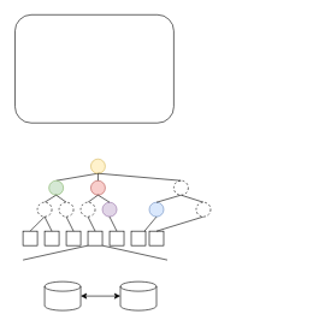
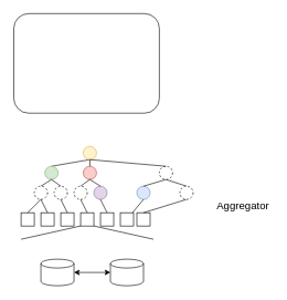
  <mxCell id="0" />
  <mxCell id="1" parent="0" />
  <mxCell id="2" style="rounded=0;orthogonalLoop=1;jettySize=auto;html=1;entryX=0.5;entryY=0;entryDx=0;entryDy=0;exitX=0.5;exitY=1;exitDx=0;exitDy=0;endArrow=none;endFill=0;" edge="1" parent="1" source="3" target="4"><mxGeometry relative="1" as="geometry" /></mxCell>
  <mxCell id="3" value="" style="ellipse;whiteSpace=wrap;html=1;aspect=fixed;fillColor=#fff2cc;strokeColor=#d6b656;" vertex="1" parent="1"><mxGeometry x="125" y="220" width="20" height="20" as="geometry" /></mxCell>
  <mxCell id="4" value="" style="ellipse;whiteSpace=wrap;html=1;aspect=fixed;fillColor=#d5e8d4;strokeColor=#82b366;" vertex="1" parent="1"><mxGeometry x="67" y="250" width="20" height="20" as="geometry" /></mxCell>
  <mxCell id="5" style="edgeStyle=none;rounded=0;orthogonalLoop=1;jettySize=auto;html=1;exitX=0.5;exitY=1;exitDx=0;exitDy=0;entryX=0.5;entryY=0;entryDx=0;entryDy=0;startArrow=none;startFill=0;endArrow=none;endFill=0;" edge="1" parent="1" source="6" target="40"><mxGeometry relative="1" as="geometry" /></mxCell>
  <mxCell id="6" value="" style="ellipse;whiteSpace=wrap;html=1;aspect=fixed;dashed=1;" vertex="1" parent="1"><mxGeometry x="240" y="250" width="20" height="20" as="geometry" /></mxCell>
+ <mxCell id="7" value="&lt;font style=&quot;font-size: 16px&quot;&gt;Aggregator&lt;/font&gt;" style="text;html=1;resizable=0;autosize=1;align=center;verticalAlign=middle;points=[];fillColor=none;strokeColor=none;rounded=0;" vertex="1" parent="1"><mxGeometry x="321" y="300" width="90" height="20" as="geometry" /></mxCell>
  <mxCell id="8" value="" style="ellipse;whiteSpace=wrap;html=1;aspect=fixed;fillColor=#f8cecc;strokeColor=#b85450;" vertex="1" parent="1"><mxGeometry x="125" y="250" width="20" height="20" as="geometry" /></mxCell>
  <mxCell id="9" value="" style="ellipse;whiteSpace=wrap;html=1;aspect=fixed;fillColor=#dae8fc;strokeColor=#6c8ebf;" vertex="1" parent="1"><mxGeometry x="206" y="280" width="20" height="20" as="geometry" /></mxCell>
  <mxCell id="10" style="edgeStyle=none;rounded=0;orthogonalLoop=1;jettySize=auto;html=1;entryX=0.5;entryY=1;entryDx=0;entryDy=0;endArrow=none;endFill=0;exitX=0.5;exitY=0;exitDx=0;exitDy=0;" edge="1" parent="1" source="22" target="4"><mxGeometry relative="1" as="geometry"><mxPoint x="36" y="300" as="sourcePoint" /></mxGeometry></mxCell>
  <mxCell id="11" value="" style="rounded=1;whiteSpace=wrap;html=1;fillColor=none;" vertex="1" parent="1"><mxGeometry x="20" y="20" width="220" height="150" as="geometry" /></mxCell>
  <mxCell id="12" style="rounded=0;orthogonalLoop=1;jettySize=auto;html=1;entryX=0.5;entryY=0;entryDx=0;entryDy=0;exitX=0.5;exitY=1;exitDx=0;exitDy=0;endArrow=none;endFill=0;" edge="1" parent="1" source="3" target="8"><mxGeometry relative="1" as="geometry"><mxPoint x="161" y="215" as="sourcePoint" /><mxPoint x="96" y="240" as="targetPoint" /></mxGeometry></mxCell>
  <mxCell id="13" style="rounded=0;orthogonalLoop=1;jettySize=auto;html=1;entryX=0.5;entryY=0;entryDx=0;entryDy=0;endArrow=none;endFill=0;exitX=0.5;exitY=1;exitDx=0;exitDy=0;" edge="1" parent="1" source="3" target="6"><mxGeometry relative="1" as="geometry"><mxPoint x="151" y="210" as="sourcePoint" /><mxPoint x="150.76" y="230" as="targetPoint" /></mxGeometry></mxCell>
  <mxCell id="14" value="" style="ellipse;whiteSpace=wrap;html=1;aspect=fixed;fillColor=#e1d5e7;strokeColor=#9673a6;" vertex="1" parent="1"><mxGeometry x="141" y="280" width="20" height="20" as="geometry" /></mxCell>
  <mxCell id="15" style="rounded=0;orthogonalLoop=1;jettySize=auto;html=1;entryX=0.5;entryY=1;entryDx=0;entryDy=0;exitX=0.5;exitY=0;exitDx=0;exitDy=0;endArrow=none;endFill=0;" edge="1" parent="1" source="14" target="8"><mxGeometry relative="1" as="geometry"><mxPoint x="161" y="219" as="sourcePoint" /><mxPoint x="161" y="240" as="targetPoint" /></mxGeometry></mxCell>
  <mxCell id="16" style="rounded=0;orthogonalLoop=1;jettySize=auto;html=1;entryX=0.5;entryY=1;entryDx=0;entryDy=0;exitX=0.5;exitY=0;exitDx=0;exitDy=0;endArrow=none;endFill=0;" edge="1" parent="1" source="9" target="6"><mxGeometry relative="1" as="geometry"><mxPoint x="216" y="310" as="sourcePoint" /><mxPoint x="226" y="290" as="targetPoint" /></mxGeometry></mxCell>
  <mxCell id="17" style="edgeStyle=none;rounded=0;orthogonalLoop=1;jettySize=auto;html=1;entryX=0.5;entryY=1;entryDx=0;entryDy=0;endArrow=none;endFill=0;exitX=0.5;exitY=0;exitDx=0;exitDy=0;" edge="1" parent="1" source="18" target="24"><mxGeometry relative="1" as="geometry" /></mxCell>
  <mxCell id="18" value="" style="whiteSpace=wrap;html=1;aspect=fixed;fillColor=none;" vertex="1" parent="1"><mxGeometry x="31" y="320" width="20" height="20" as="geometry" /></mxCell>
  <mxCell id="19" style="edgeStyle=none;rounded=0;orthogonalLoop=1;jettySize=auto;html=1;exitX=1;exitY=1;exitDx=0;exitDy=0;endArrow=none;endFill=0;" edge="1" parent="1" source="18" target="18"><mxGeometry relative="1" as="geometry" /></mxCell>
  <mxCell id="20" style="edgeStyle=none;rounded=0;orthogonalLoop=1;jettySize=auto;html=1;entryX=0.5;entryY=1;entryDx=0;entryDy=0;endArrow=none;endFill=0;exitX=0.5;exitY=0;exitDx=0;exitDy=0;" edge="1" parent="1" source="21" target="8"><mxGeometry relative="1" as="geometry" /></mxCell>
  <mxCell id="21" value="" style="ellipse;whiteSpace=wrap;html=1;aspect=fixed;dashed=1;" vertex="1" parent="1"><mxGeometry x="111" y="280" width="20" height="20" as="geometry" /></mxCell>
  <mxCell id="22" value="" style="ellipse;whiteSpace=wrap;html=1;aspect=fixed;dashed=1;" vertex="1" parent="1"><mxGeometry x="81" y="280" width="20" height="20" as="geometry" /></mxCell>
  <mxCell id="23" style="edgeStyle=none;rounded=0;orthogonalLoop=1;jettySize=auto;html=1;entryX=0.5;entryY=1;entryDx=0;entryDy=0;endArrow=none;endFill=0;exitX=0.5;exitY=0;exitDx=0;exitDy=0;" edge="1" parent="1" source="24" target="4"><mxGeometry relative="1" as="geometry" /></mxCell>
  <mxCell id="24" value="" style="ellipse;whiteSpace=wrap;html=1;aspect=fixed;dashed=1;" vertex="1" parent="1"><mxGeometry x="51" y="280" width="20" height="20" as="geometry" /></mxCell>
  <mxCell id="25" style="edgeStyle=none;rounded=0;orthogonalLoop=1;jettySize=auto;html=1;entryX=0.5;entryY=1;entryDx=0;entryDy=0;endArrow=none;endFill=0;exitX=0.5;exitY=0;exitDx=0;exitDy=0;" edge="1" parent="1" source="26" target="24"><mxGeometry relative="1" as="geometry" /></mxCell>
  <mxCell id="26" value="" style="whiteSpace=wrap;html=1;aspect=fixed;fillColor=none;" vertex="1" parent="1"><mxGeometry x="61" y="320" width="20" height="20" as="geometry" /></mxCell>
  <mxCell id="27" style="edgeStyle=none;rounded=0;orthogonalLoop=1;jettySize=auto;html=1;entryX=0.5;entryY=1;entryDx=0;entryDy=0;endArrow=none;endFill=0;exitX=0.5;exitY=0;exitDx=0;exitDy=0;" edge="1" parent="1" source="28" target="22"><mxGeometry relative="1" as="geometry" /></mxCell>
  <mxCell id="28" value="" style="whiteSpace=wrap;html=1;aspect=fixed;fillColor=none;" vertex="1" parent="1"><mxGeometry x="91" y="320" width="20" height="20" as="geometry" /></mxCell>
  <mxCell id="29" style="edgeStyle=none;rounded=0;orthogonalLoop=1;jettySize=auto;html=1;exitX=0.5;exitY=0;exitDx=0;exitDy=0;entryX=0.5;entryY=1;entryDx=0;entryDy=0;endArrow=none;endFill=0;" edge="1" parent="1" source="30" target="21"><mxGeometry relative="1" as="geometry" /></mxCell>
  <mxCell id="30" value="" style="whiteSpace=wrap;html=1;aspect=fixed;fillColor=none;" vertex="1" parent="1"><mxGeometry x="121" y="320" width="20" height="20" as="geometry" /></mxCell>
  <mxCell id="31" style="edgeStyle=none;rounded=0;orthogonalLoop=1;jettySize=auto;html=1;entryX=0.5;entryY=1;entryDx=0;entryDy=0;endArrow=none;endFill=0;exitX=0.5;exitY=0;exitDx=0;exitDy=0;" edge="1" parent="1" source="32" target="40"><mxGeometry relative="1" as="geometry" /></mxCell>
  <mxCell id="32" value="" style="whiteSpace=wrap;html=1;aspect=fixed;fillColor=none;" vertex="1" parent="1"><mxGeometry x="206" y="320" width="20" height="20" as="geometry" /></mxCell>
  <mxCell id="33" style="edgeStyle=none;rounded=0;orthogonalLoop=1;jettySize=auto;html=1;entryX=0.5;entryY=1;entryDx=0;entryDy=0;endArrow=none;endFill=0;exitX=0.5;exitY=0;exitDx=0;exitDy=0;" edge="1" parent="1" source="34" target="14"><mxGeometry relative="1" as="geometry" /></mxCell>
  <mxCell id="34" value="" style="whiteSpace=wrap;html=1;aspect=fixed;fillColor=none;" vertex="1" parent="1"><mxGeometry x="151" y="320" width="20" height="20" as="geometry" /></mxCell>
  <mxCell id="35" value="" style="endArrow=none;html=1;entryX=0;entryY=1;entryDx=0;entryDy=0;" edge="1" parent="1" target="30"><mxGeometry width="50" height="50" relative="1" as="geometry"><mxPoint x="31" y="360" as="sourcePoint" /><mxPoint x="206" y="340" as="targetPoint" /></mxGeometry></mxCell>
  <mxCell id="36" value="" style="endArrow=none;html=1;entryX=1;entryY=1;entryDx=0;entryDy=0;" edge="1" parent="1" target="30"><mxGeometry width="50" height="50" relative="1" as="geometry"><mxPoint x="231" y="360" as="sourcePoint" /><mxPoint x="141" y="350" as="targetPoint" /></mxGeometry></mxCell>
  <mxCell id="37" style="edgeStyle=none;rounded=0;orthogonalLoop=1;jettySize=auto;html=1;exitX=1;exitY=0.5;exitDx=0;exitDy=0;exitPerimeter=0;entryX=0;entryY=0.5;entryDx=0;entryDy=0;entryPerimeter=0;endArrow=classic;endFill=1;startArrow=classic;startFill=1;" edge="1" parent="1" source="38" target="39"><mxGeometry relative="1" as="geometry" /></mxCell>
  <mxCell id="38" value="" style="shape=cylinder3;whiteSpace=wrap;html=1;boundedLbl=1;backgroundOutline=1;size=6.667;fillColor=none;" vertex="1" parent="1"><mxGeometry x="61" y="390" width="50" height="40" as="geometry" /></mxCell>
  <mxCell id="39" value="" style="shape=cylinder3;whiteSpace=wrap;html=1;boundedLbl=1;backgroundOutline=1;size=6.667;fillColor=none;" vertex="1" parent="1"><mxGeometry x="166" y="390" width="50" height="40" as="geometry" /></mxCell>
  <mxCell id="40" value="" style="ellipse;whiteSpace=wrap;html=1;aspect=fixed;dashed=1;" vertex="1" parent="1"><mxGeometry x="271" y="280" width="20" height="20" as="geometry" /></mxCell>
  <mxCell id="41" style="edgeStyle=none;rounded=0;orthogonalLoop=1;jettySize=auto;html=1;entryX=0.5;entryY=1;entryDx=0;entryDy=0;startArrow=none;startFill=0;endArrow=none;endFill=0;" edge="1" parent="1" source="42" target="9"><mxGeometry relative="1" as="geometry" /></mxCell>
  <mxCell id="42" value="" style="whiteSpace=wrap;html=1;aspect=fixed;fillColor=none;" vertex="1" parent="1"><mxGeometry x="181" y="320" width="20" height="20" as="geometry" /></mxCell>
